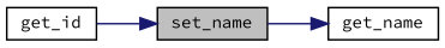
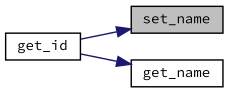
  digraph {
    fontname="Source Code Pro"
    rankdir=LR
    node [color=black fillcolor=white fontname="Source Code Pro" fontsize=10 shape=record style=filled]
    edge [color=midnightblue fontname="Source Code Pro" fontsize=10 labelfontname=Helvetica labelfontsize=10 style=solid]
    n1 [fillcolor=grey75 fontcolor=black height=0.2 label=set_name width=0.4]
    n2 [height=0.2 label=get_name width=0.4]
    n3 [height=0.2 label=get_id width=0.4]
-   n1 -> n2
+   n3 -> n2
    n3 -> n1
  }
